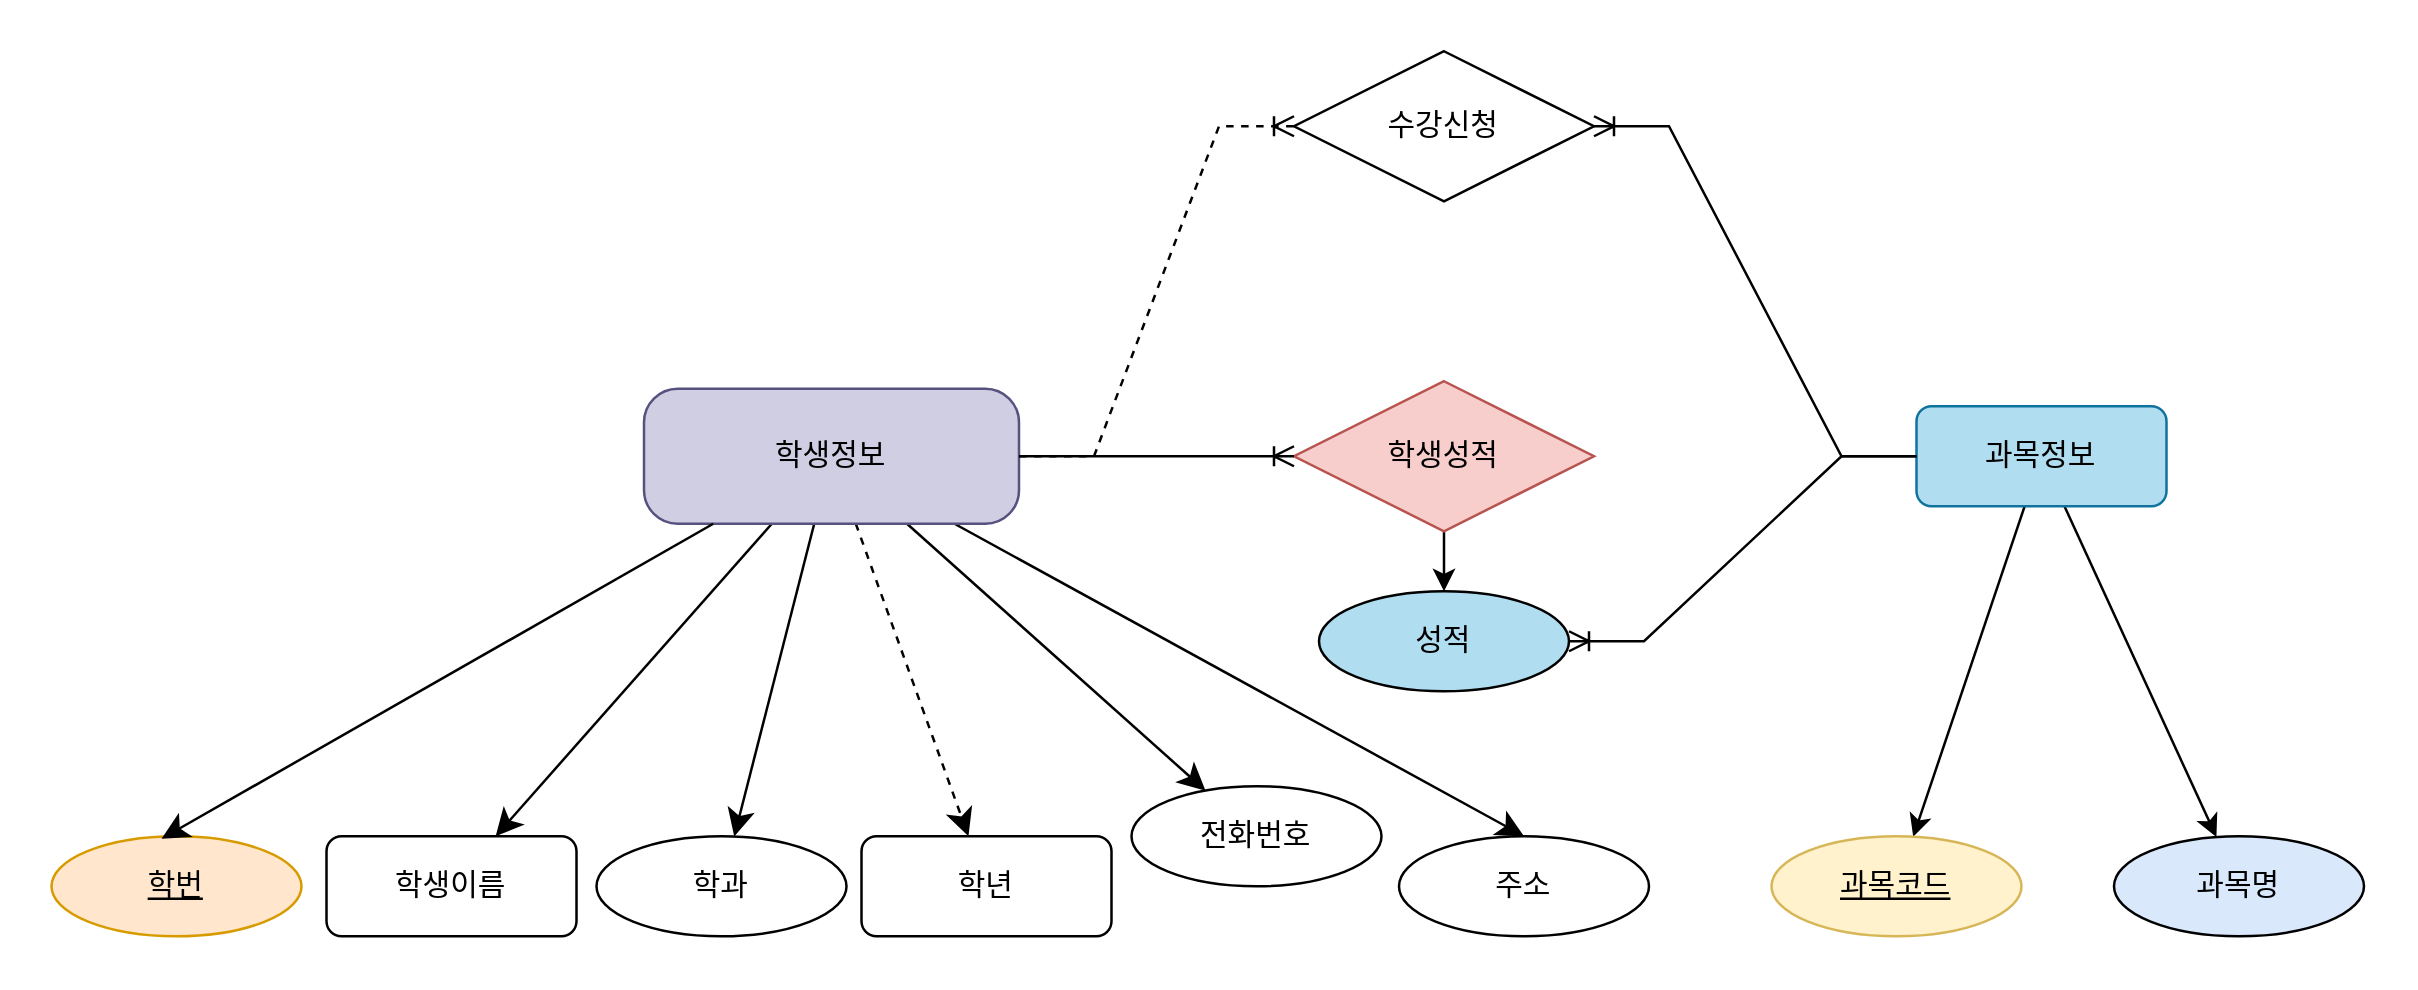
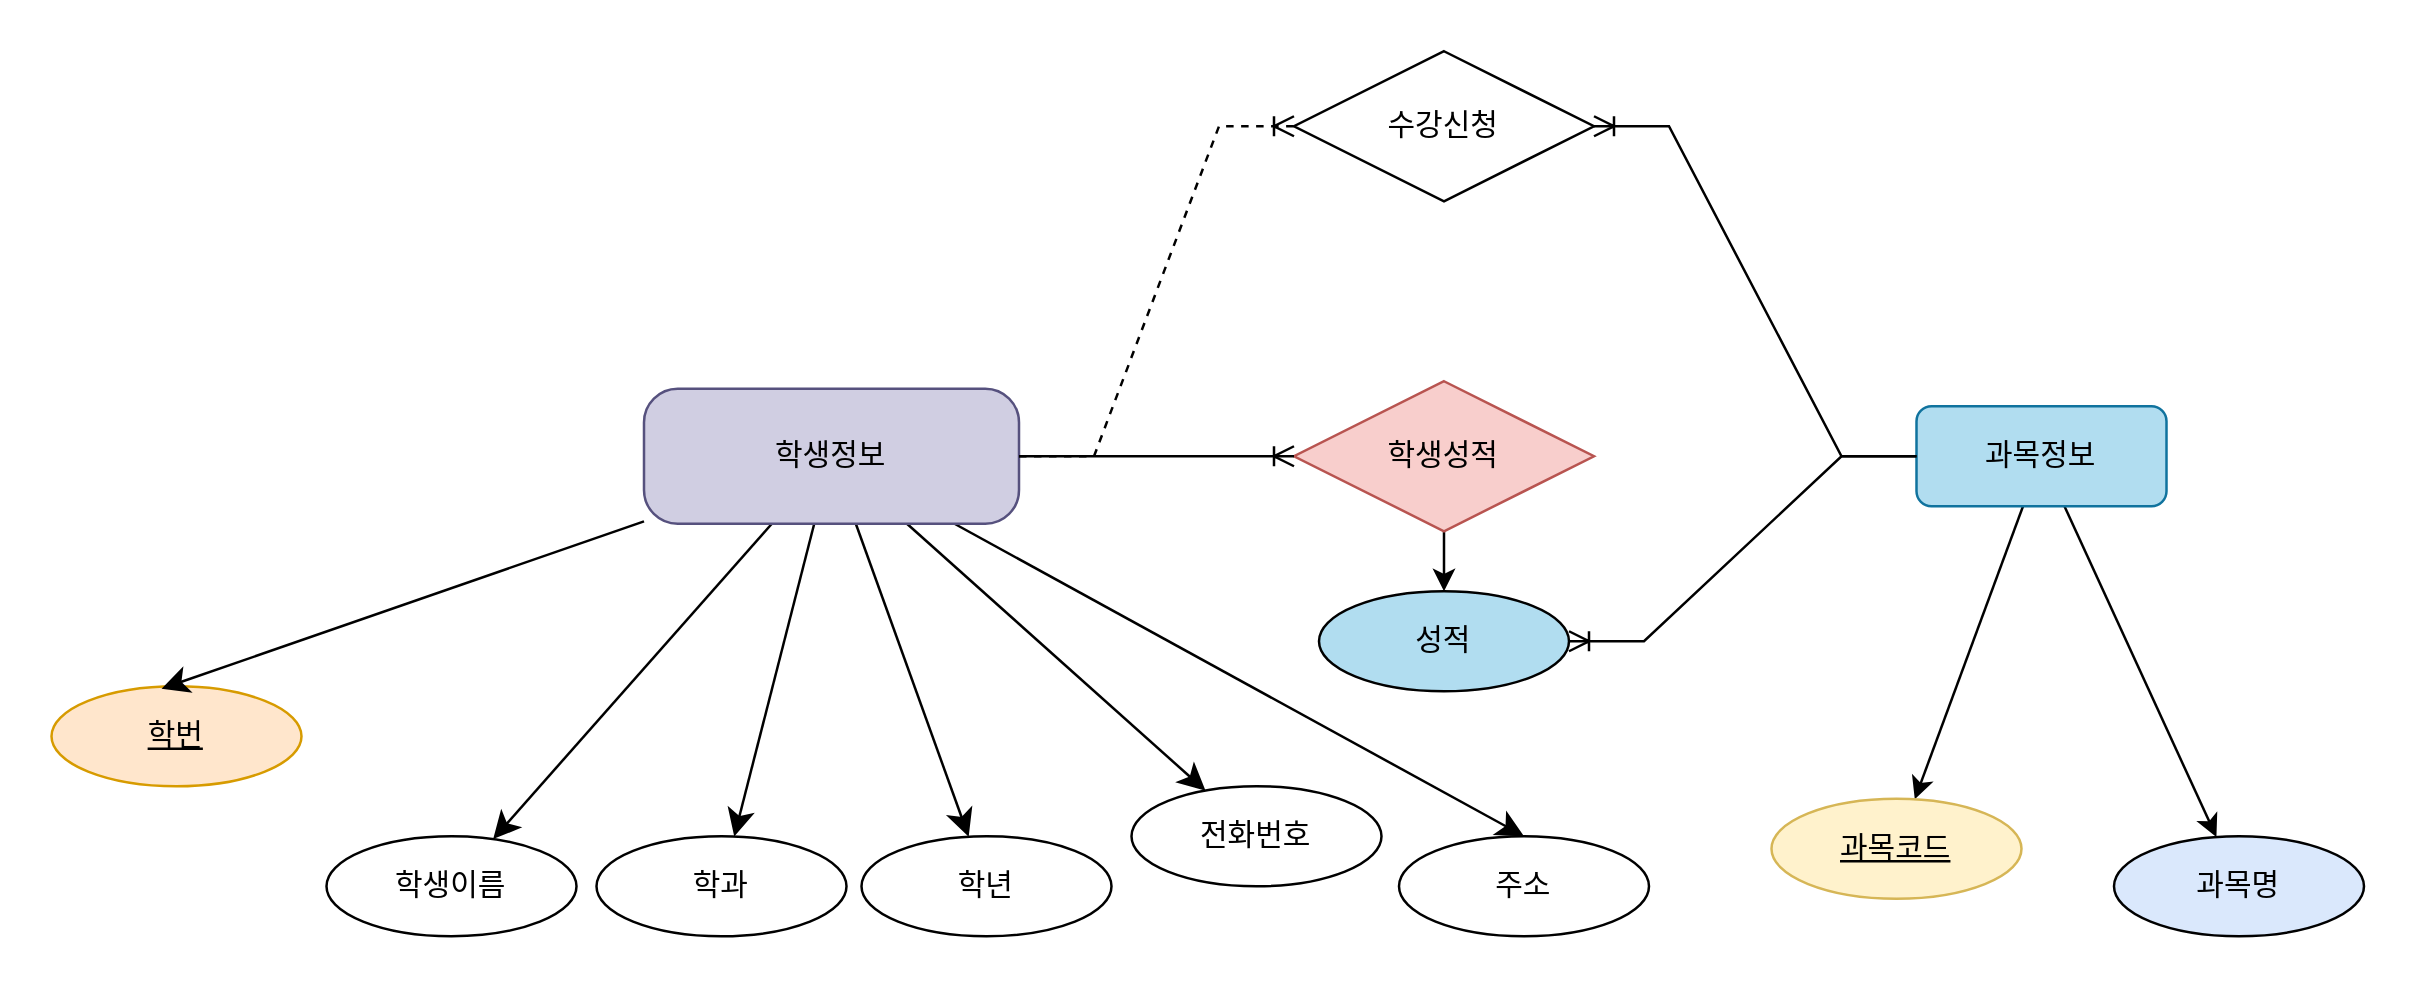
  <mxCell id="0" />
  <mxCell id="1" parent="0" />
- <mxCell id="2" value="학번" style="ellipse;whiteSpace=wrap;html=1;align=center;fontStyle=4;flipH=1;labelBackgroundColor=none;fillColor=#ffe6cc;strokeColor=#d79b00;" parent="1" vertex="1"><mxGeometry x="20" y="334" width="100" height="40" as="geometry" /></mxCell>
- <mxCell id="3" value="학생이름" style="whiteSpace=wrap;html=1;align=center;flipH=1;labelBackgroundColor=none;rounded=1;" parent="1" vertex="1"><mxGeometry x="130" y="334" width="100" height="40" as="geometry" /></mxCell>
+ <mxCell id="2" value="학번" style="ellipse;whiteSpace=wrap;html=1;align=center;fontStyle=4;flipH=1;labelBackgroundColor=none;fillColor=#ffe6cc;strokeColor=#d79b00;" parent="1" vertex="1"><mxGeometry x="20" y="274" width="100" height="40" as="geometry" /></mxCell>
+ <mxCell id="3" value="학생이름" style="ellipse;whiteSpace=wrap;html=1;align=center;flipH=1;labelBackgroundColor=none;" parent="1" vertex="1"><mxGeometry x="130" y="334" width="100" height="40" as="geometry" /></mxCell>
  <mxCell id="4" value="학과" style="ellipse;whiteSpace=wrap;html=1;align=center;flipH=1;labelBackgroundColor=none;" parent="1" vertex="1"><mxGeometry x="238" y="334" width="100" height="40" as="geometry" /></mxCell>
- <mxCell id="5" value="학년" style="whiteSpace=wrap;html=1;align=center;flipH=1;labelBackgroundColor=none;rounded=1;" parent="1" vertex="1"><mxGeometry x="344" y="334" width="100" height="40" as="geometry" /></mxCell>
+ <mxCell id="5" value="학년" style="ellipse;whiteSpace=wrap;html=1;align=center;flipH=1;labelBackgroundColor=none;" parent="1" vertex="1"><mxGeometry x="344" y="334" width="100" height="40" as="geometry" /></mxCell>
  <mxCell id="6" value="전화번호" style="ellipse;whiteSpace=wrap;html=1;align=center;flipH=1;labelBackgroundColor=none;" parent="1" vertex="1"><mxGeometry x="452" y="314" width="100" height="40" as="geometry" /></mxCell>
  <mxCell id="7" value="주소" style="ellipse;whiteSpace=wrap;html=1;align=center;flipH=1;labelBackgroundColor=none;" parent="1" vertex="1"><mxGeometry x="559" y="334" width="100" height="40" as="geometry" /></mxCell>
  <mxCell id="8" style="edgeStyle=none;curved=1;rounded=0;orthogonalLoop=1;jettySize=auto;html=1;fontSize=12;startSize=8;endSize=8;labelBackgroundColor=none;fontColor=default;" parent="1" source="13" target="3" edge="1"><mxGeometry relative="1" as="geometry" /></mxCell>
  <mxCell id="9" style="edgeStyle=none;curved=1;rounded=0;orthogonalLoop=1;jettySize=auto;html=1;fontSize=12;startSize=8;endSize=8;labelBackgroundColor=none;fontColor=default;" parent="1" source="13" target="4" edge="1"><mxGeometry relative="1" as="geometry" /></mxCell>
- <mxCell id="10" style="edgeStyle=none;curved=1;rounded=0;orthogonalLoop=1;jettySize=auto;html=1;fontSize=12;startSize=8;endSize=8;labelBackgroundColor=none;fontColor=default;dashed=1;" parent="1" source="13" target="5" edge="1"><mxGeometry relative="1" as="geometry" /></mxCell>
+ <mxCell id="10" style="edgeStyle=none;curved=1;rounded=0;orthogonalLoop=1;jettySize=auto;html=1;fontSize=12;startSize=8;endSize=8;labelBackgroundColor=none;fontColor=default;" parent="1" source="13" target="5" edge="1"><mxGeometry relative="1" as="geometry" /></mxCell>
  <mxCell id="11" style="edgeStyle=none;curved=1;rounded=0;orthogonalLoop=1;jettySize=auto;html=1;fontSize=12;startSize=8;endSize=8;labelBackgroundColor=none;fontColor=default;" parent="1" source="13" target="6" edge="1"><mxGeometry relative="1" as="geometry" /></mxCell>
  <mxCell id="12" style="edgeStyle=none;curved=1;rounded=0;orthogonalLoop=1;jettySize=auto;html=1;entryX=0.5;entryY=0;entryDx=0;entryDy=0;fontSize=12;startSize=8;endSize=8;labelBackgroundColor=none;fontColor=default;" parent="1" source="13" target="7" edge="1"><mxGeometry relative="1" as="geometry" /></mxCell>
  <mxCell id="13" value="학생정보" style="rounded=1;arcSize=25;whiteSpace=wrap;html=1;align=center;labelBackgroundColor=none;fillColor=#d0cee2;strokeColor=#56517e;" parent="1" vertex="1"><mxGeometry x="257" y="155" width="150" height="54" as="geometry" /></mxCell>
  <mxCell id="14" style="rounded=0;orthogonalLoop=1;jettySize=auto;html=1;entryX=0.56;entryY=0.025;entryDx=0;entryDy=0;entryPerimeter=0;fontSize=12;startSize=8;endSize=8;labelBackgroundColor=none;fontColor=default;" parent="1" source="13" target="2" edge="1"><mxGeometry relative="1" as="geometry" /></mxCell>
  <mxCell id="15" style="rounded=0;orthogonalLoop=1;jettySize=auto;html=1;" parent="1" source="17" target="19" edge="1"><mxGeometry relative="1" as="geometry" /></mxCell>
  <mxCell id="16" style="rounded=0;orthogonalLoop=1;jettySize=auto;html=1;" parent="1" source="17" target="18" edge="1"><mxGeometry relative="1" as="geometry" /></mxCell>
  <mxCell id="17" value="과목정보" style="whiteSpace=wrap;html=1;align=center;rounded=1;fillColor=#b1ddf0;strokeColor=#10739e;" parent="1" vertex="1"><mxGeometry x="766" y="162" width="100" height="40" as="geometry" /></mxCell>
  <mxCell id="18" value="과목명" style="ellipse;whiteSpace=wrap;html=1;align=center;fillColor=#dae8fc;" parent="1" vertex="1"><mxGeometry x="845" y="334" width="100" height="40" as="geometry" /></mxCell>
- <mxCell id="19" value="과목코드" style="ellipse;whiteSpace=wrap;html=1;align=center;fontStyle=4;fillColor=#fff2cc;strokeColor=#d6b656;" parent="1" vertex="1"><mxGeometry x="708" y="334" width="100" height="40" as="geometry" /></mxCell>
+ <mxCell id="19" value="과목코드" style="ellipse;whiteSpace=wrap;html=1;align=center;fontStyle=4;fillColor=#fff2cc;strokeColor=#d6b656;" parent="1" vertex="1"><mxGeometry x="708" y="319" width="100" height="40" as="geometry" /></mxCell>
  <mxCell id="20" value="수강신청" style="shape=rhombus;perimeter=rhombusPerimeter;whiteSpace=wrap;html=1;align=center;" parent="1" vertex="1"><mxGeometry x="517" y="20" width="120" height="60" as="geometry" /></mxCell>
  <mxCell id="21" value="" style="edgeStyle=entityRelationEdgeStyle;fontSize=12;html=1;endArrow=ERoneToMany;rounded=0;exitX=1;exitY=0.5;exitDx=0;exitDy=0;dashed=1;" parent="1" source="13" target="20" edge="1"><mxGeometry width="100" height="100" relative="1" as="geometry"><mxPoint x="332" y="155" as="sourcePoint" /><mxPoint x="580" y="231" as="targetPoint" /><Array as="points"><mxPoint x="346" y="112" /><mxPoint x="362" y="69" /><mxPoint x="366" y="72" /></Array></mxGeometry></mxCell>
  <mxCell id="22" value="" style="edgeStyle=entityRelationEdgeStyle;fontSize=12;html=1;endArrow=ERoneToMany;rounded=0;exitX=0;exitY=0.5;exitDx=0;exitDy=0;" parent="1" source="17" target="20" edge="1"><mxGeometry width="100" height="100" relative="1" as="geometry"><mxPoint x="480" y="331" as="sourcePoint" /><mxPoint x="674" y="67" as="targetPoint" /></mxGeometry></mxCell>
  <mxCell id="23" style="edgeStyle=orthogonalEdgeStyle;rounded=0;orthogonalLoop=1;jettySize=auto;html=1;exitX=0.5;exitY=1;exitDx=0;exitDy=0;entryX=0.5;entryY=0;entryDx=0;entryDy=0;" edge="1" parent="1" source="24" target="27"><mxGeometry relative="1" as="geometry" /></mxCell>
  <mxCell id="24" value="학생성적" style="shape=rhombus;perimeter=rhombusPerimeter;whiteSpace=wrap;html=1;align=center;fillColor=#f8cecc;strokeColor=#b85450;" parent="1" vertex="1"><mxGeometry x="517" y="152" width="120" height="60" as="geometry" /></mxCell>
  <mxCell id="25" value="" style="edgeStyle=entityRelationEdgeStyle;fontSize=12;html=1;endArrow=ERoneToMany;rounded=0;entryX=0;entryY=0.5;entryDx=0;entryDy=0;" parent="1" source="13" target="24" edge="1"><mxGeometry width="100" height="100" relative="1" as="geometry"><mxPoint x="460" y="331" as="sourcePoint" /><mxPoint x="560" y="231" as="targetPoint" /></mxGeometry></mxCell>
  <mxCell id="26" value="" style="edgeStyle=entityRelationEdgeStyle;fontSize=12;html=1;endArrow=ERoneToMany;rounded=0;exitX=0;exitY=0.5;exitDx=0;exitDy=0;" parent="1" source="17" target="27" edge="1"><mxGeometry width="100" height="100" relative="1" as="geometry"><mxPoint x="460" y="331" as="sourcePoint" /><mxPoint x="560" y="231" as="targetPoint" /></mxGeometry></mxCell>
  <mxCell id="27" value="성적" style="ellipse;whiteSpace=wrap;html=1;align=center;fillColor=#b1ddf0;" vertex="1" parent="1"><mxGeometry x="527" y="236" width="100" height="40" as="geometry" /></mxCell>
